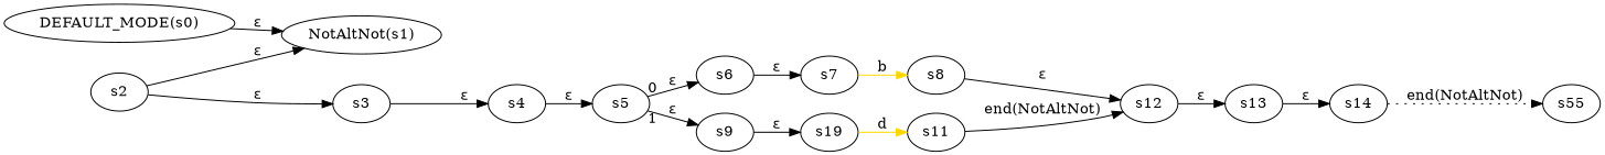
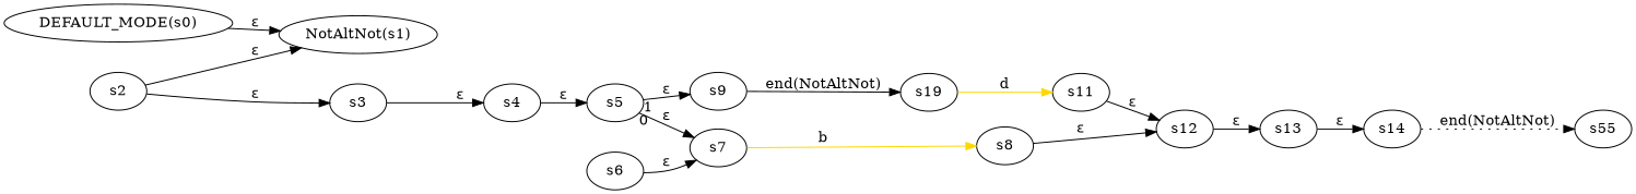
  digraph {
    rankdir=LR
    "DEFAULT_MODE(s0)"
    "NotAltNot(s1)"
    s2
    s3
    s4
    s5
    s6
    s9
    s7
    n10 [label=s19]
    s8
    s12
    s13
    s14
    n15 [label=s55]
    s11
    "DEFAULT_MODE(s0)" -> "NotAltNot(s1)" [label="ε"]
    s2 -> "NotAltNot(s1)" [label="ε"]
    s2 -> s3 [label="ε"]
    s3 -> s4 [label="ε"]
    s4 -> s5 [label="ε"]
-   s5 -> s6 [label="ε" taillabel=0]
+   s5 -> s7 [label="ε" taillabel=0]
    s5 -> s9 [label="ε" taillabel=1]
    s6 -> s7 [label="ε"]
-   s9 -> n10 [label="ε"]
+   s9 -> n10 [label="end(NotAltNot)"]
    s7 -> s8 [color=gold label=b]
    n10 -> s11 [color=gold label=d]
    s8 -> s12 [label="ε"]
    s12 -> s13 [label="ε"]
    s13 -> s14 [label="ε"]
    s14 -> n15 [label="end(NotAltNot)" style=dotted]
-   s11 -> s12 [label="end(NotAltNot)"]
+   s11 -> s12 [label="ε"]
  }
